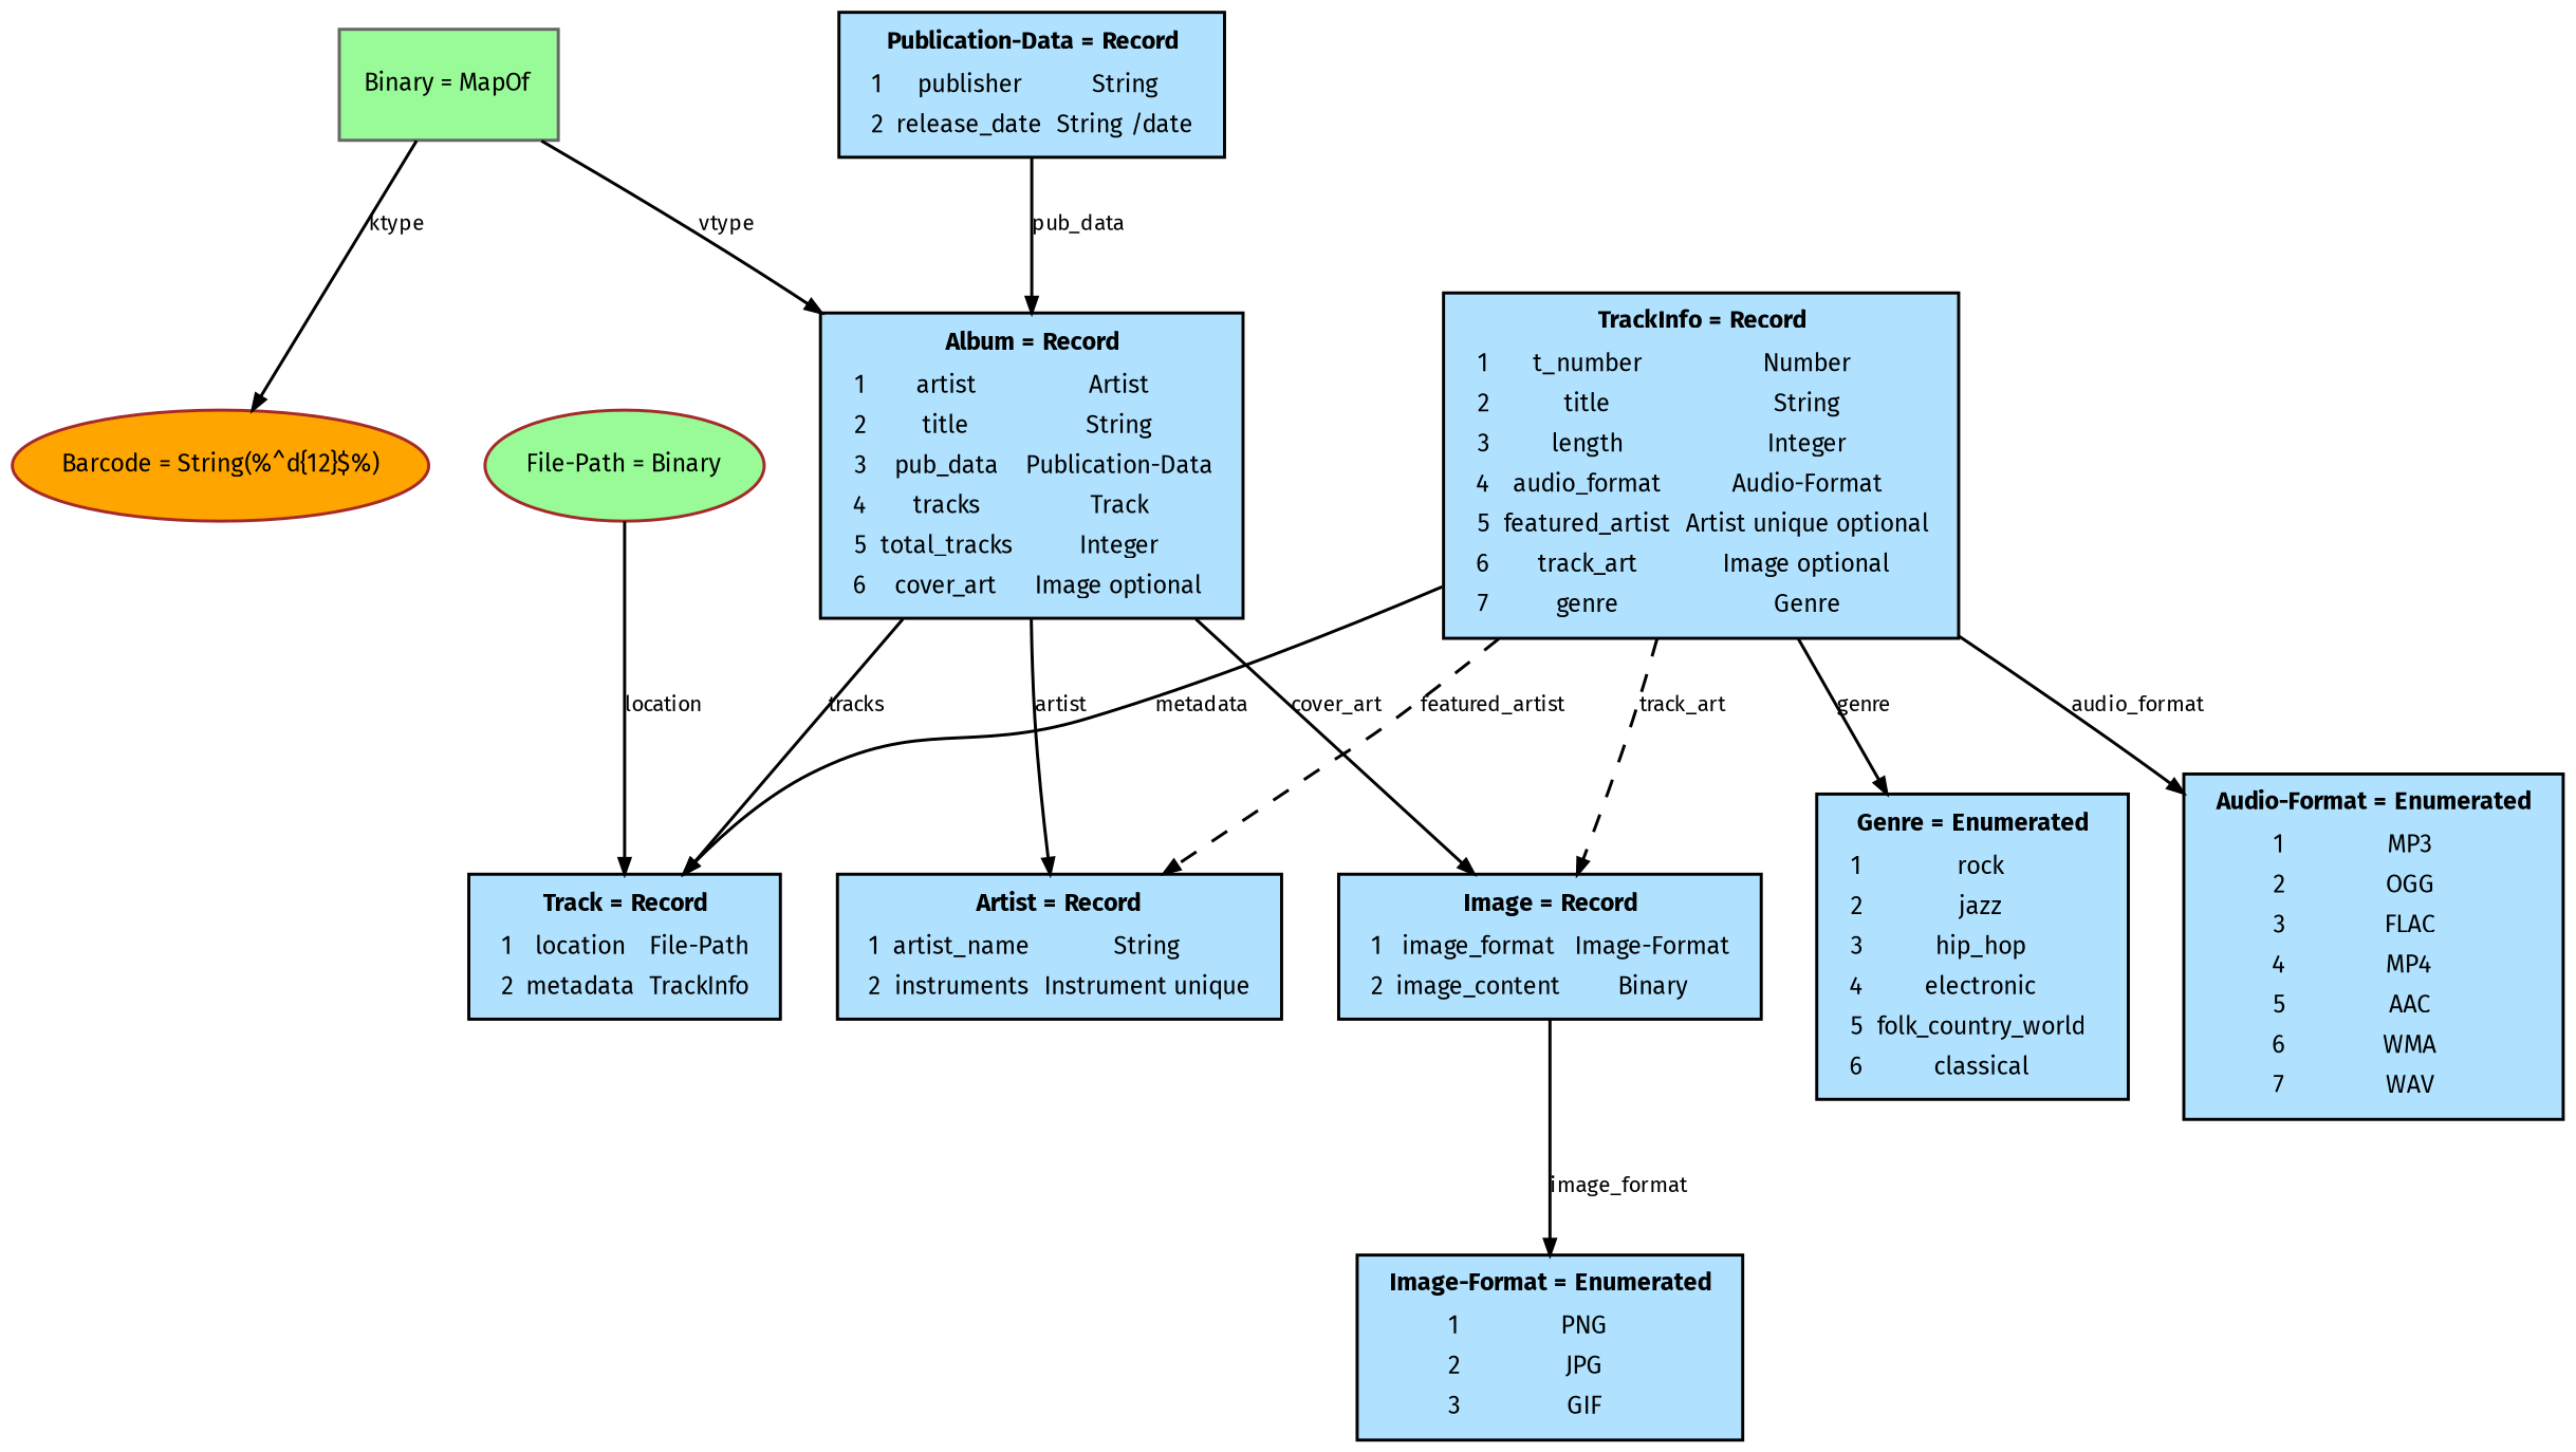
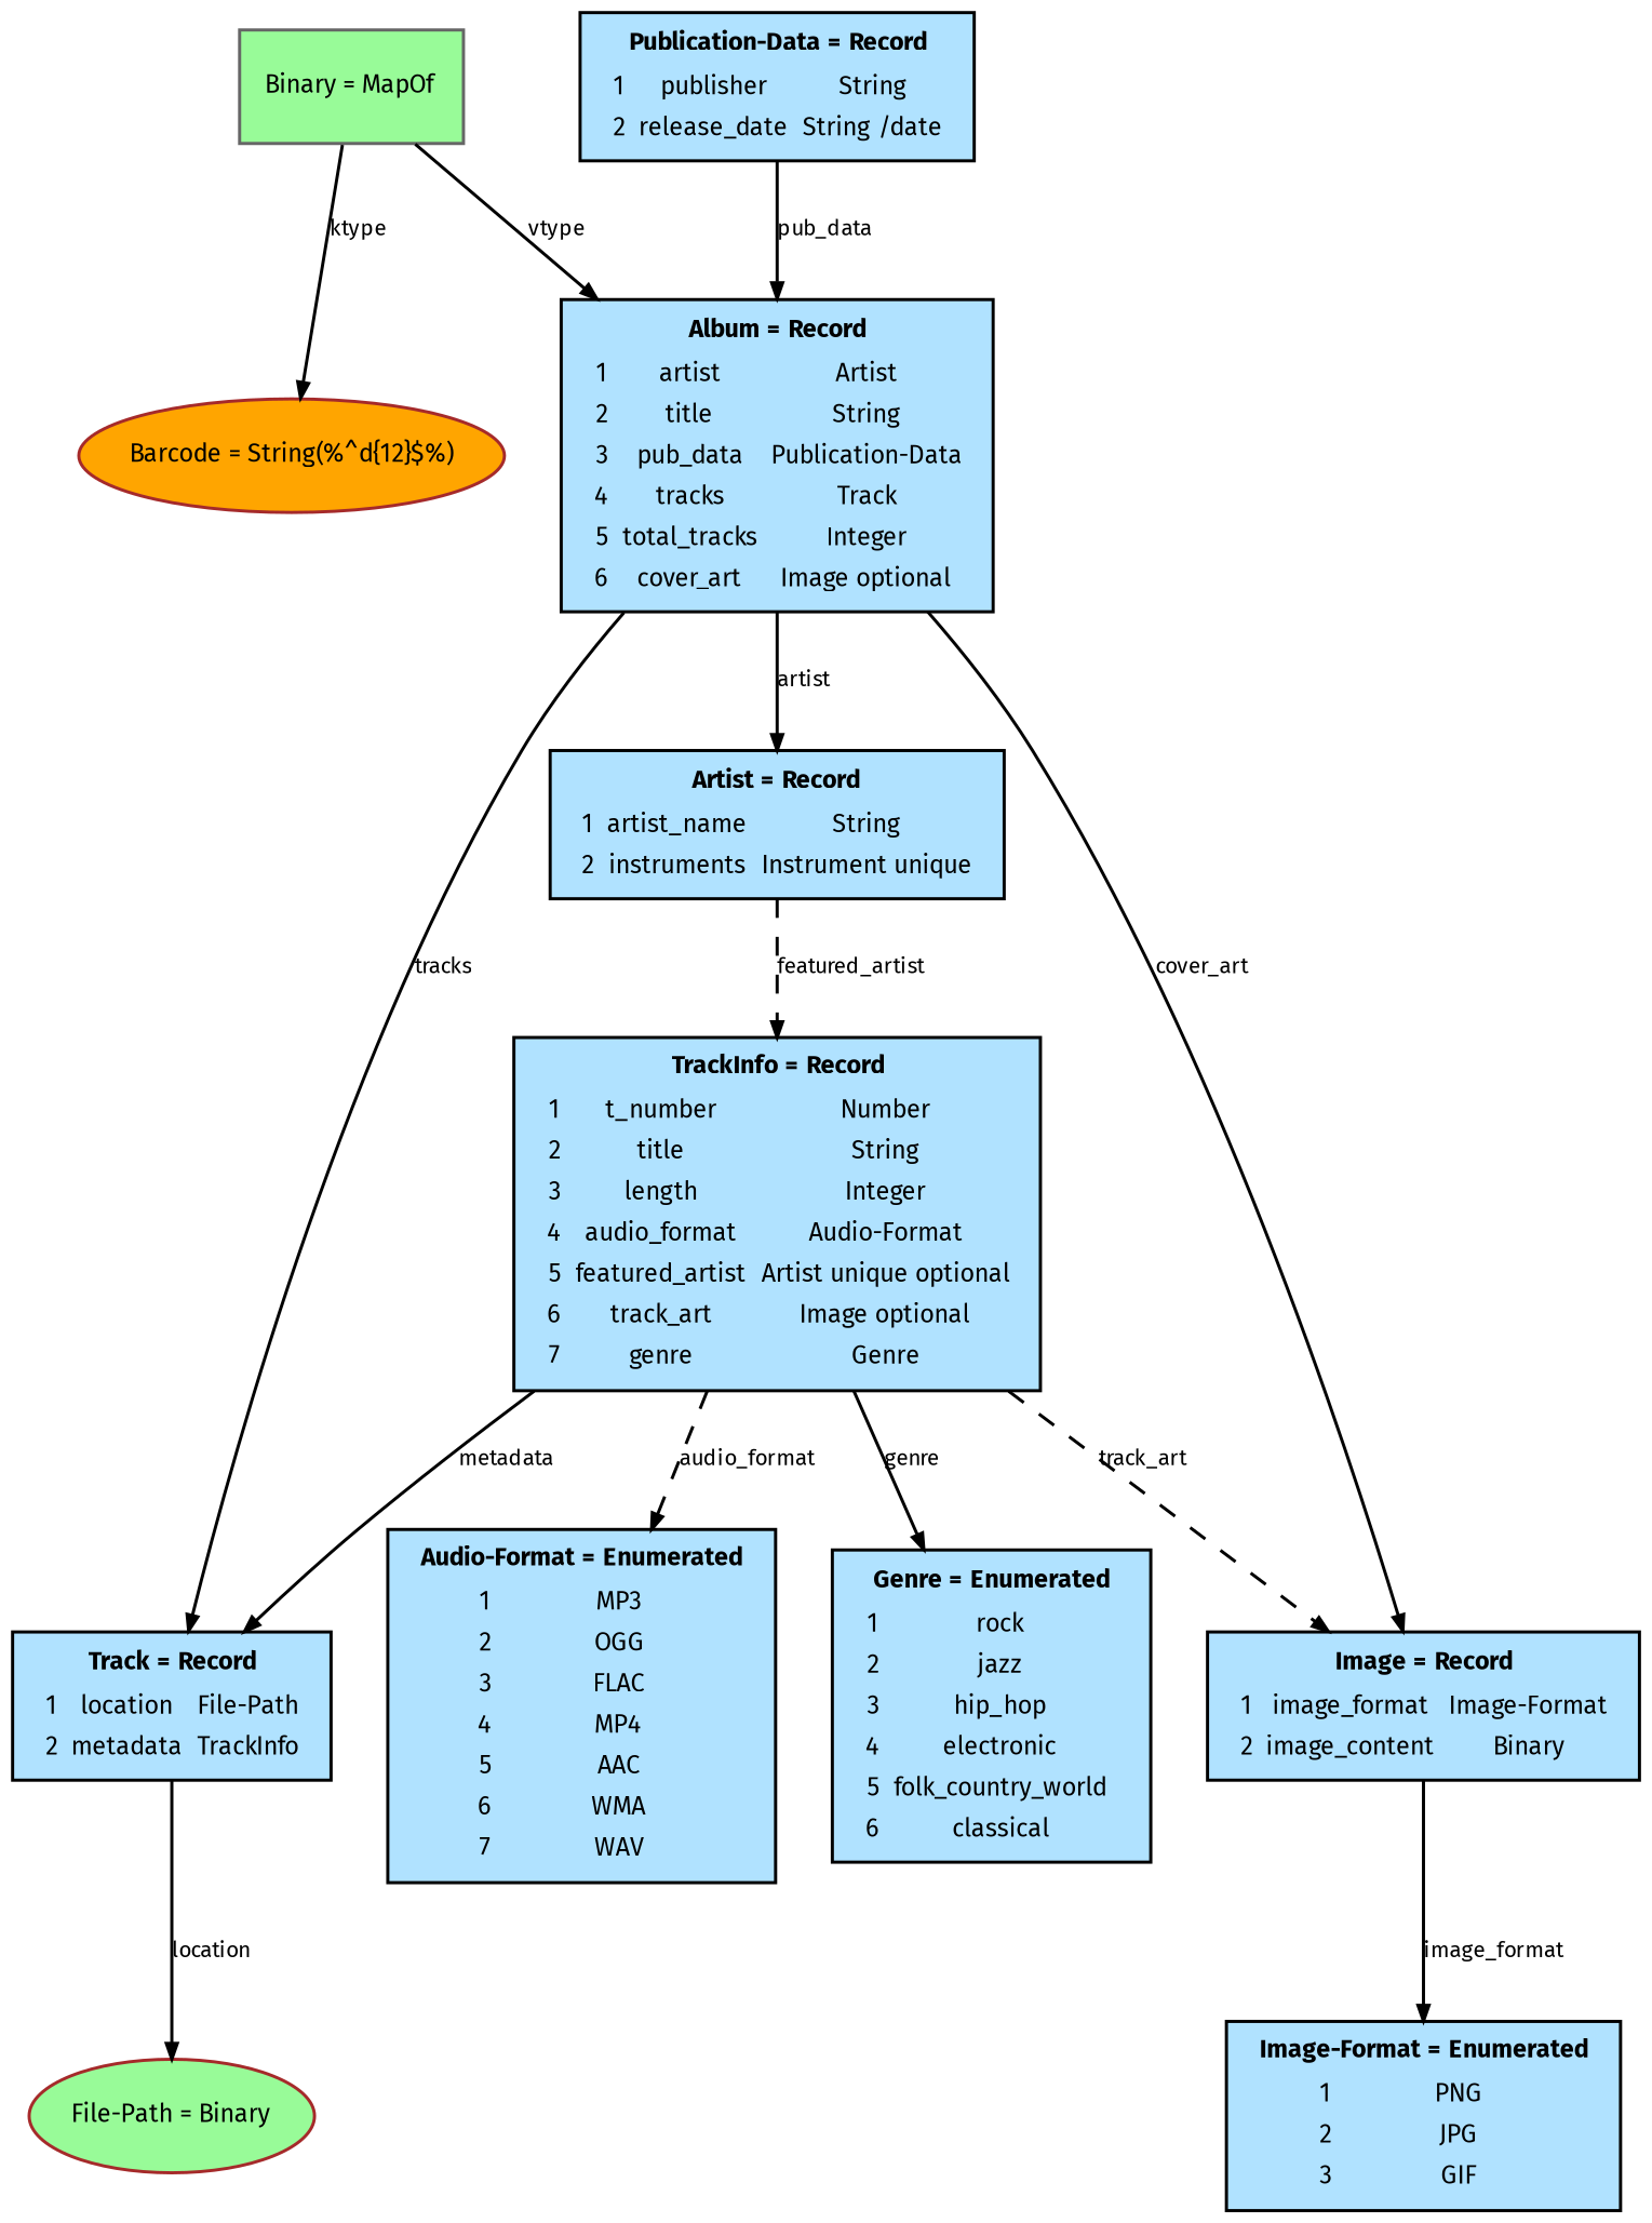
  digraph {
    bgcolor=white
    fontname="Fira Sans"
    fontsize=12
    node [fillcolor=lightskyblue1 fontname="Fira Sans" fontsize=8 shape=rectangle style=filled]
    edge [arrowsize=0.5 fontname="Fira Sans" fontsize=7 labelangle=45.0 labeldistance=0.9]
    n1 [color=gray40 fillcolor=palegreen label="Binary = MapOf"]
    n2 [color=brown fillcolor=orange label="Barcode = String(%^\d{12}$%)" shape=ellipse]
    n3 [label=<<table border='0' cellborder='0' cellspacing='0' cellpadding='2'><tr><td colspan='3'><b>Album = Record</b></td></tr><tr><td>1</td><td>artist</td><td>Artist</td></tr><tr><td>2</td><td>title</td><td>String</td></tr><tr><td>3</td><td>pub_data</td><td>Publication-Data</td></tr><tr><td>4</td><td>tracks</td><td>Track</td></tr><tr><td>5</td><td>total_tracks</td><td>Integer</td></tr><tr><td>6</td><td>cover_art</td><td>Image optional</td></tr></table>>]
    n4 [label=<<table border='0' cellborder='0' cellspacing='0' cellpadding='2'><tr><td colspan='3'><b>Artist = Record</b></td></tr><tr><td>1</td><td>artist_name</td><td>String</td></tr><tr><td>2</td><td>instruments</td><td>Instrument unique</td></tr></table>>]
    n5 [label=<<table border='0' cellborder='0' cellspacing='0' cellpadding='2'><tr><td colspan='3'><b>Track = Record</b></td></tr><tr><td>1</td><td>location</td><td>File-Path</td></tr><tr><td>2</td><td>metadata</td><td>TrackInfo</td></tr></table>>]
    n6 [label=<<table border='0' cellborder='0' cellspacing='0' cellpadding='2'><tr><td colspan='3'><b>Image = Record</b></td></tr><tr><td>1</td><td>image_format</td><td>Image-Format</td></tr><tr><td>2</td><td>image_content</td><td>Binary</td></tr></table>>]
    n7 [label=<<table border='0' cellborder='0' cellspacing='0' cellpadding='2'><tr><td colspan='3'><b>Publication-Data = Record</b></td></tr><tr><td>1</td><td>publisher</td><td>String</td></tr><tr><td>2</td><td>release_date</td><td>String /date</td></tr></table>>]
    n8 [color=brown fillcolor=palegreen label="File-Path = Binary" shape=ellipse]
    n9 [label=<<table border='0' cellborder='0' cellspacing='0' cellpadding='2'><tr><td colspan='4'><b>Image-Format = Enumerated</b></td></tr><tr><td>1</td><td>PNG</td><td></td></tr><tr><td>2</td><td>JPG</td><td></td></tr><tr><td>3</td><td>GIF</td><td></td></tr></table>>]
    n10 [label=<<table border='0' cellborder='0' cellspacing='0' cellpadding='2'><tr><td colspan='3'><b>TrackInfo = Record</b></td></tr><tr><td>1</td><td>t_number</td><td>Number</td></tr><tr><td>2</td><td>title</td><td>String</td></tr><tr><td>3</td><td>length</td><td>Integer</td></tr><tr><td>4</td><td>audio_format</td><td>Audio-Format</td></tr><tr><td>5</td><td>featured_artist</td><td>Artist unique optional</td></tr><tr><td>6</td><td>track_art</td><td>Image optional</td></tr><tr><td>7</td><td>genre</td><td>Genre</td></tr></table>>]
    n11 [label=<<table border='0' cellborder='0' cellspacing='0' cellpadding='2'><tr><td colspan='4'><b>Audio-Format = Enumerated</b></td></tr><tr><td>1</td><td>MP3</td><td></td></tr><tr><td>2</td><td>OGG</td><td></td></tr><tr><td>3</td><td>FLAC</td><td></td></tr><tr><td>4</td><td>MP4</td><td></td></tr><tr><td>5</td><td>AAC</td><td></td></tr><tr><td>6</td><td>WMA</td><td></td></tr><tr><td>7</td><td>WAV</td><td></td></tr></table>>]
    n12 [label=<<table border='0' cellborder='0' cellspacing='0' cellpadding='2'><tr><td colspan='4'><b>Genre = Enumerated</b></td></tr><tr><td>1</td><td>rock</td><td></td></tr><tr><td>2</td><td>jazz</td><td></td></tr><tr><td>3</td><td>hip_hop</td><td></td></tr><tr><td>4</td><td>electronic</td><td></td></tr><tr><td>5</td><td>folk_country_world</td><td></td></tr><tr><td>6</td><td>classical</td><td></td></tr></table>>]
    n1 -> n2 [label=ktype]
    n1 -> n3 [label=vtype]
    n3 -> n4 [label=artist]
    n3 -> n5 [label=tracks]
    n3 -> n6 [label=cover_art style=solid]
-   n8 -> n5 [label=location]
+   n5 -> n8 [label=location]
    n6 -> n9 [label=image_format]
    n7 -> n3 [label=pub_data]
-   n10 -> n4 [label=featured_artist style=dashed]
+   n4 -> n10 [label=featured_artist style=dashed]
    n10 -> n5 [label=metadata]
    n10 -> n6 [label=track_art style=dashed]
-   n10 -> n11 [label=audio_format]
+   n10 -> n11 [label=audio_format style=dashed]
    n10 -> n12 [label=genre]
  }
